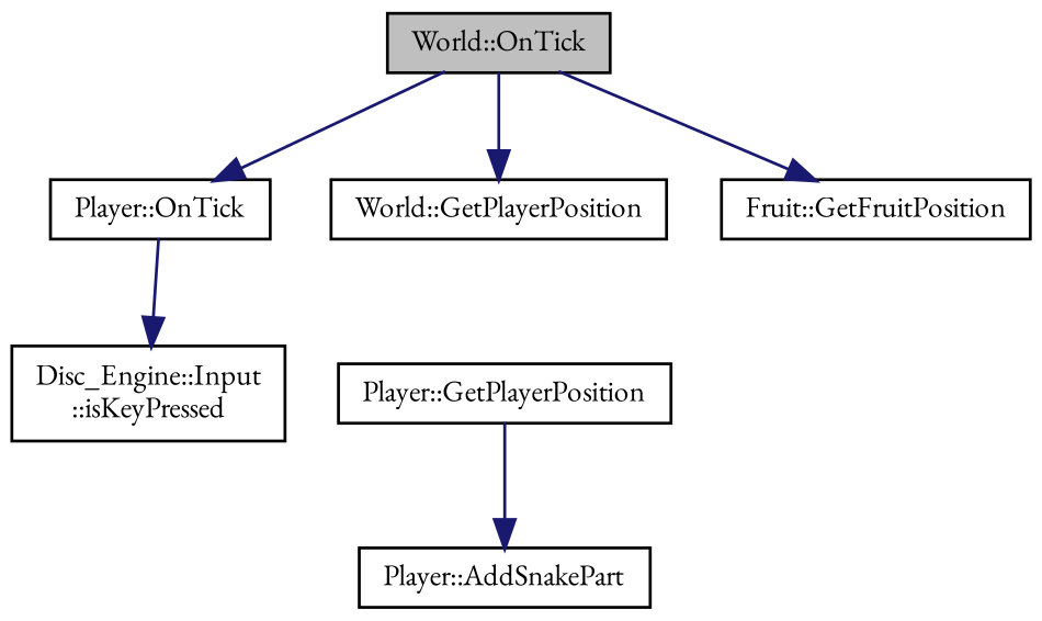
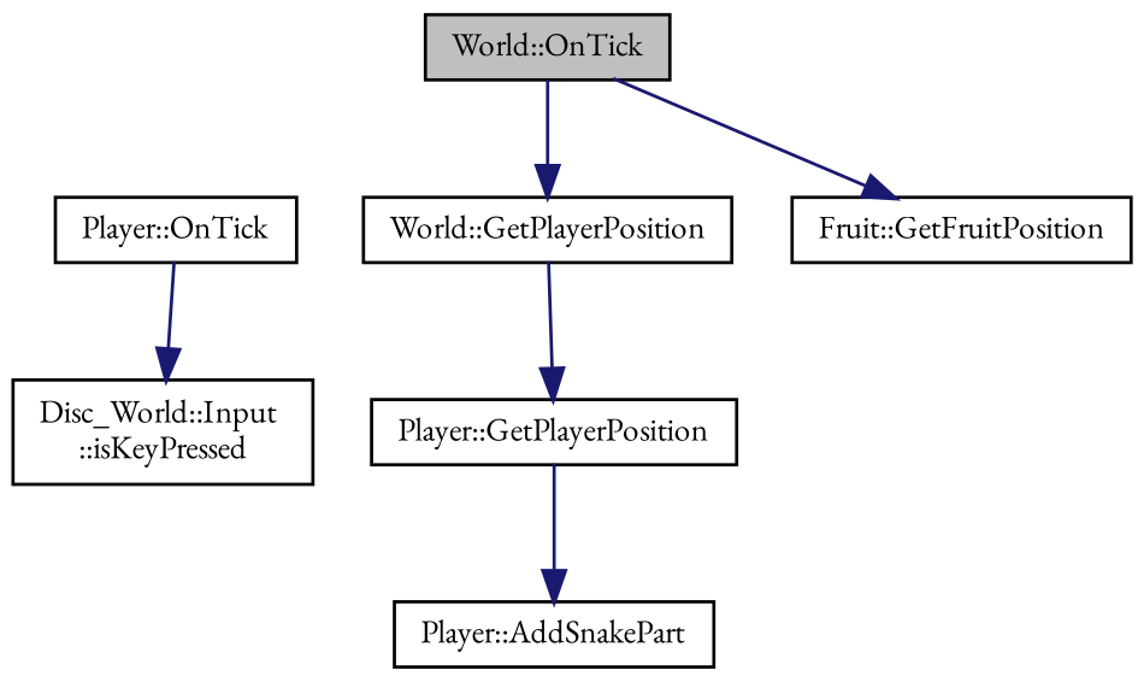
  digraph {
    fontname="EB Garamond"
    rankdir=TB
    node [color=black fillcolor=white fontname="EB Garamond" fontsize=10 shape=record style=filled]
    edge [color=midnightblue fontname="EB Garamond" fontsize=10 labelfontname=Helvetica labelfontsize=10 style=solid]
    n1 [fillcolor=grey75 fontcolor=black height=0.2 label="World::OnTick" width=0.4]
    n2 [height=0.2 label="Player::OnTick" width=0.4]
    n3 [height=0.2 label="World::GetPlayerPosition" width=0.4]
    n4 [height=0.2 label="Fruit::GetFruitPosition" width=0.4]
-   n5 [height=0.2 label="Disc_Engine::Input\l::isKeyPressed" width=0.4]
+   n5 [height=0.2 label="Disc_World::Input\l::isKeyPressed" width=0.4]
    n6 [height=0.2 label="Player::GetPlayerPosition" width=0.4]
    n7 [height=0.2 label="Player::AddSnakePart" width=0.4]
-   n1 -> n2
    n1 -> n3
    n1 -> n4
    n2 -> n5
+   n3 -> n6
    n6 -> n7
  }
